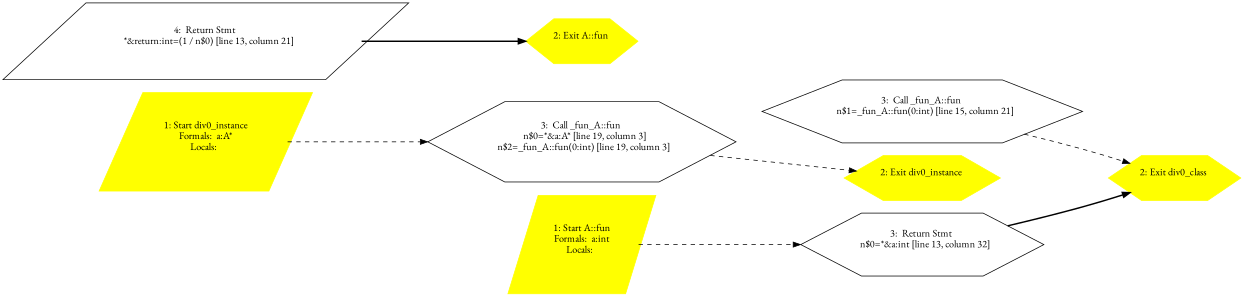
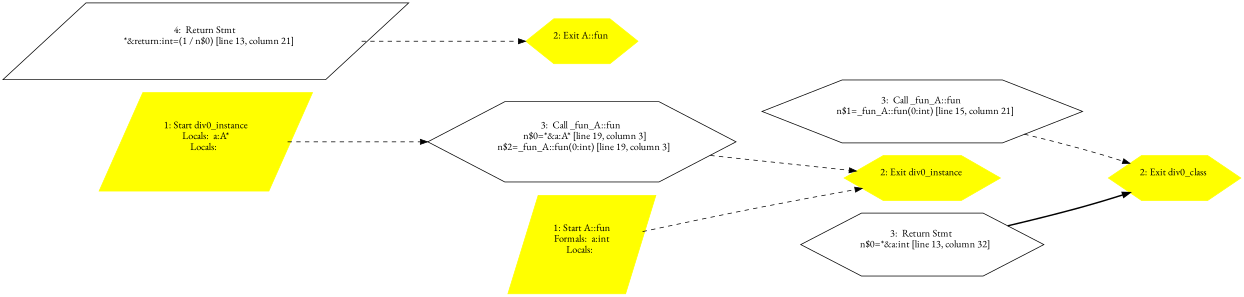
  digraph {
    fontname="EB Garamond"
    rankdir=LR
    node [fontname="EB Garamond" shape=hexagon color=yellow style=filled]
    edge [fontname="EB Garamond" style=dashed]
    n1 [label="3:  Call _fun_A::fun \n   n$1=_fun_A::fun(0:int) [line 15, column 21]\n " color="" style=""]
    n2 [label="2: Exit div0_class \n  "]
-   n3 [label="1: Start div0_instance\nFormals:  a:A*\nLocals:  \n  " shape=parallelogram]
+   n3 [label="1: Start div0_instance\nLocals:  a:A*\nLocals:  \n  " shape=parallelogram]
    n4 [label="3:  Call _fun_A::fun \n   n$0=*&a:A* [line 19, column 3]\n  n$2=_fun_A::fun(0:int) [line 19, column 3]\n " color="" style=""]
    n5 [label="2: Exit div0_instance \n  "]
    n6 [label="1: Start A::fun\nFormals:  a:int\nLocals:  \n  " shape=parallelogram]
    n7 [label="3:  Return Stmt \n   n$0=*&a:int [line 13, column 32]\n " color="" style=""]
    n8 [label="4:  Return Stmt \n   *&return:int=(1 / n$0) [line 13, column 21]\n " shape=parallelogram color="" style=""]
    n9 [label="2: Exit A::fun \n  "]
    n1 -> n2
    n3 -> n4
    n4 -> n5
-   n6 -> n7
+   n6 -> n5
    n7 -> n2 [style=bold]
-   n8 -> n9 [style=bold]
+   n8 -> n9
  }
